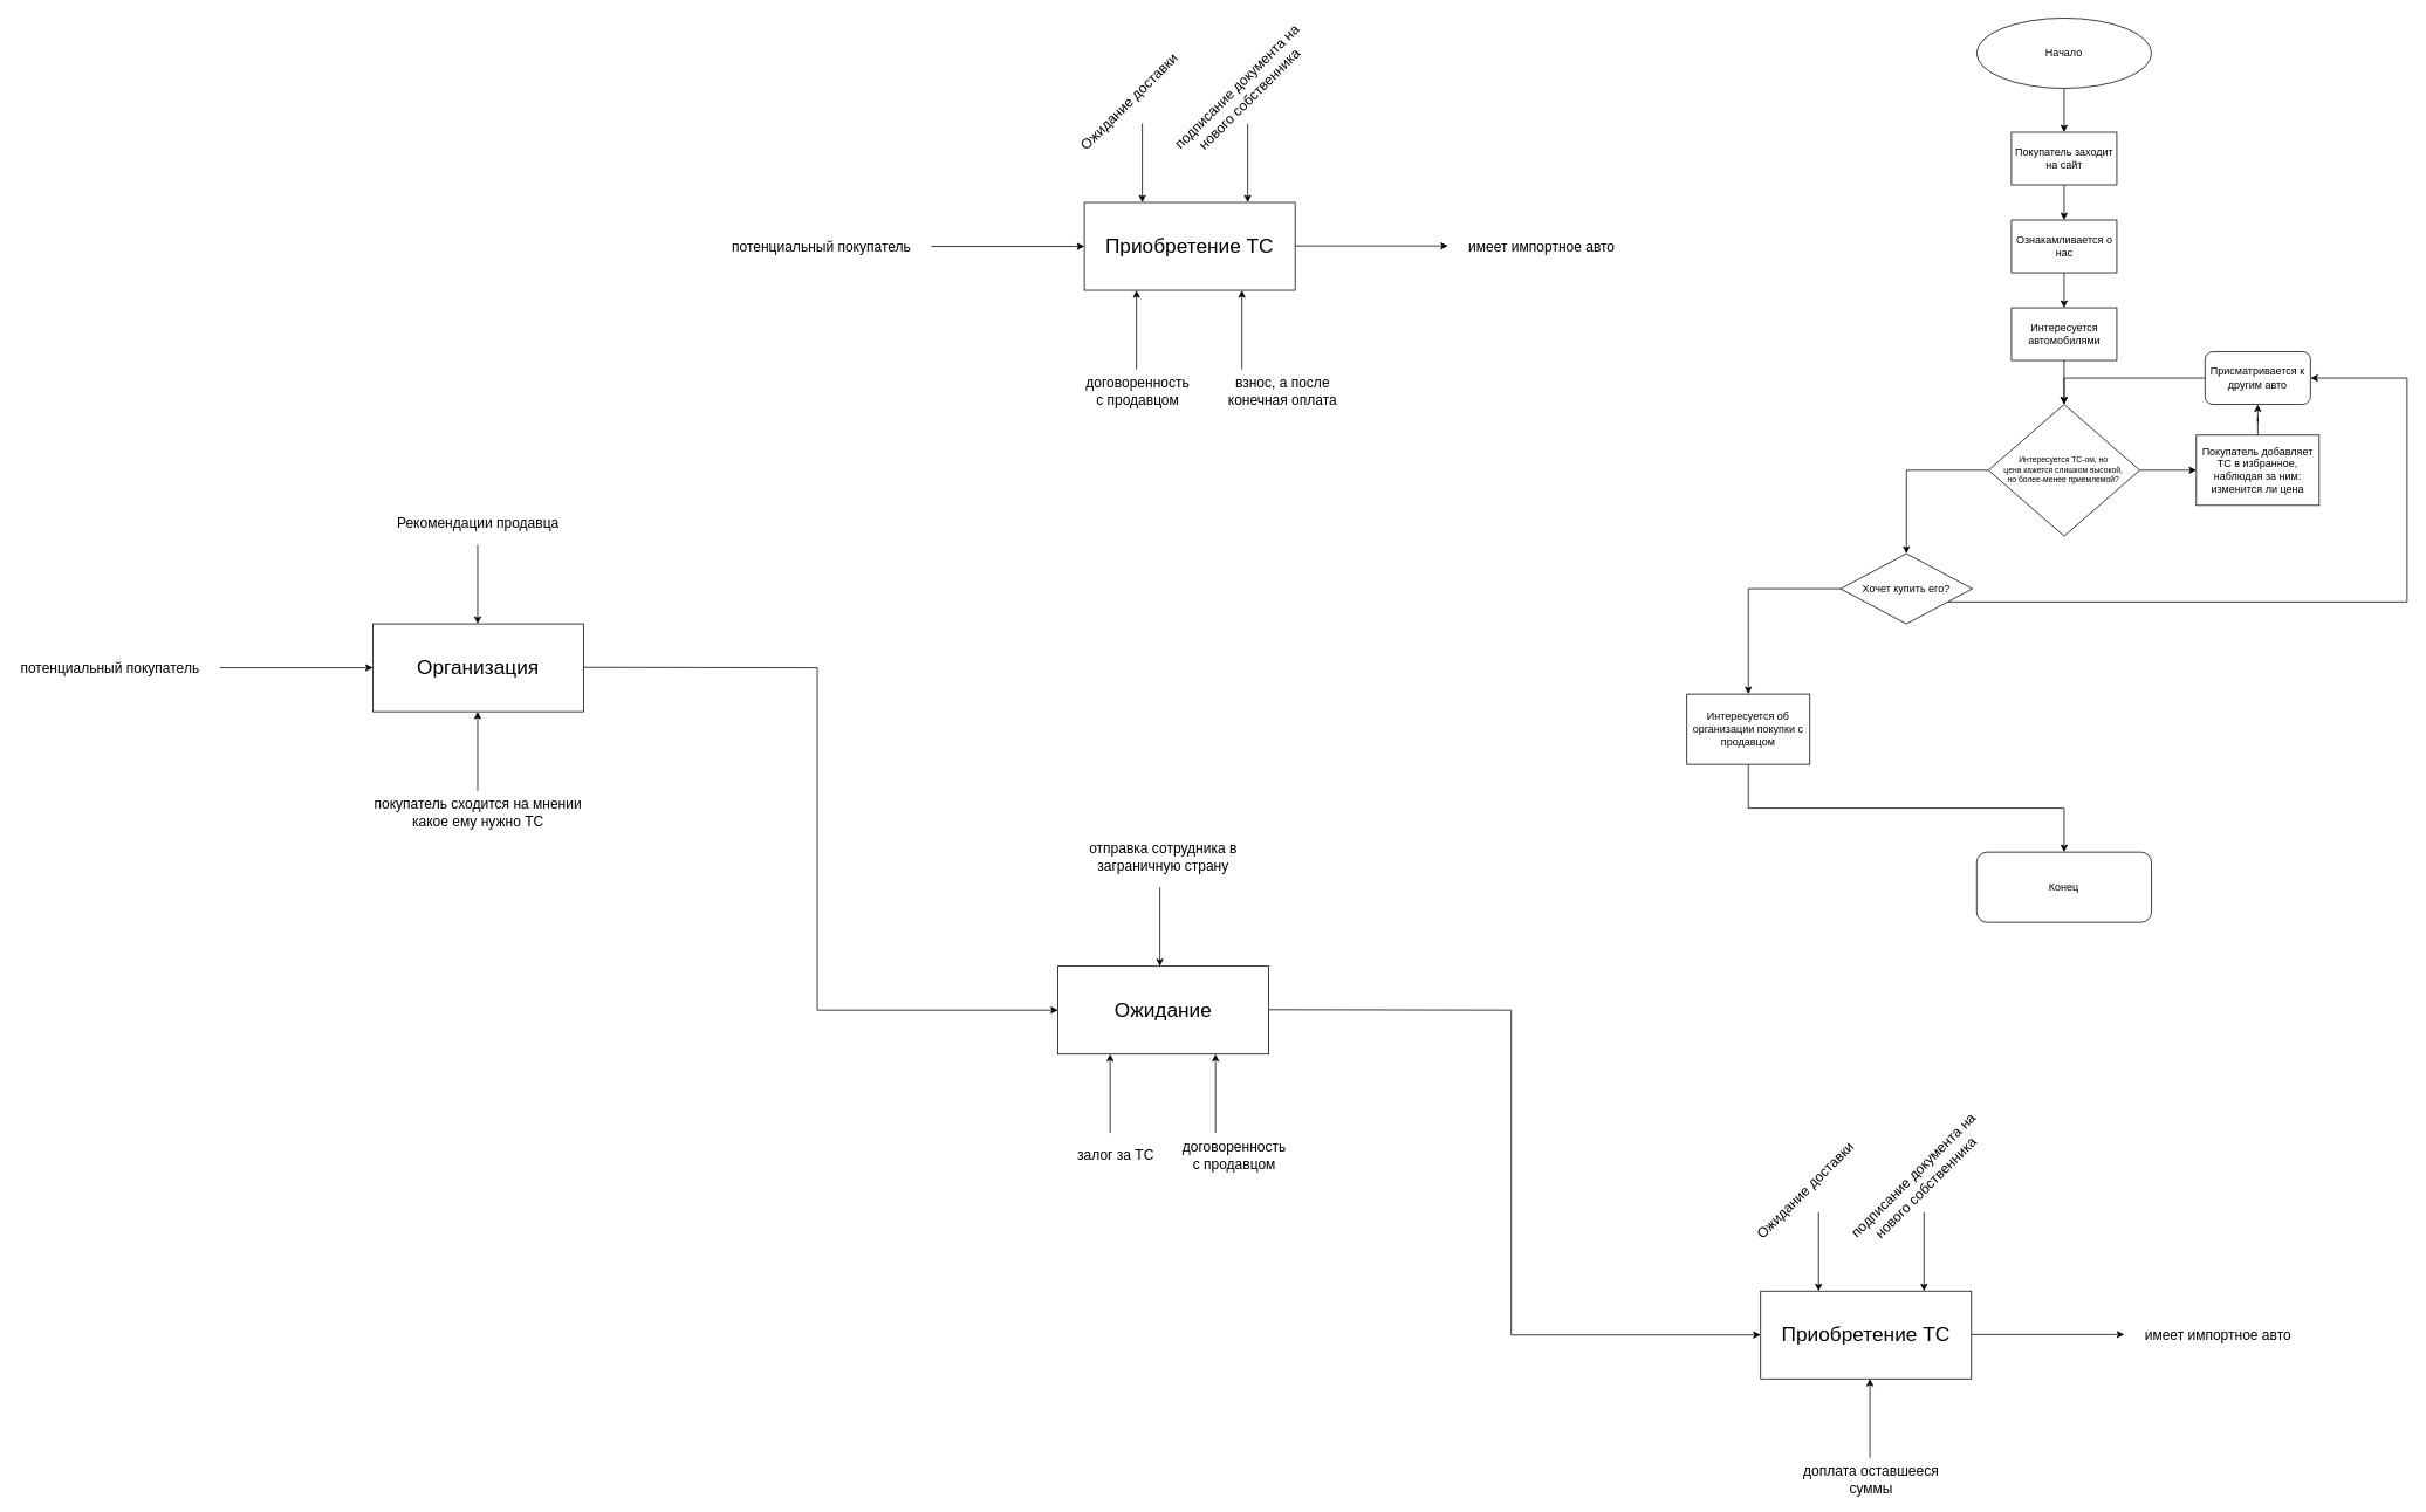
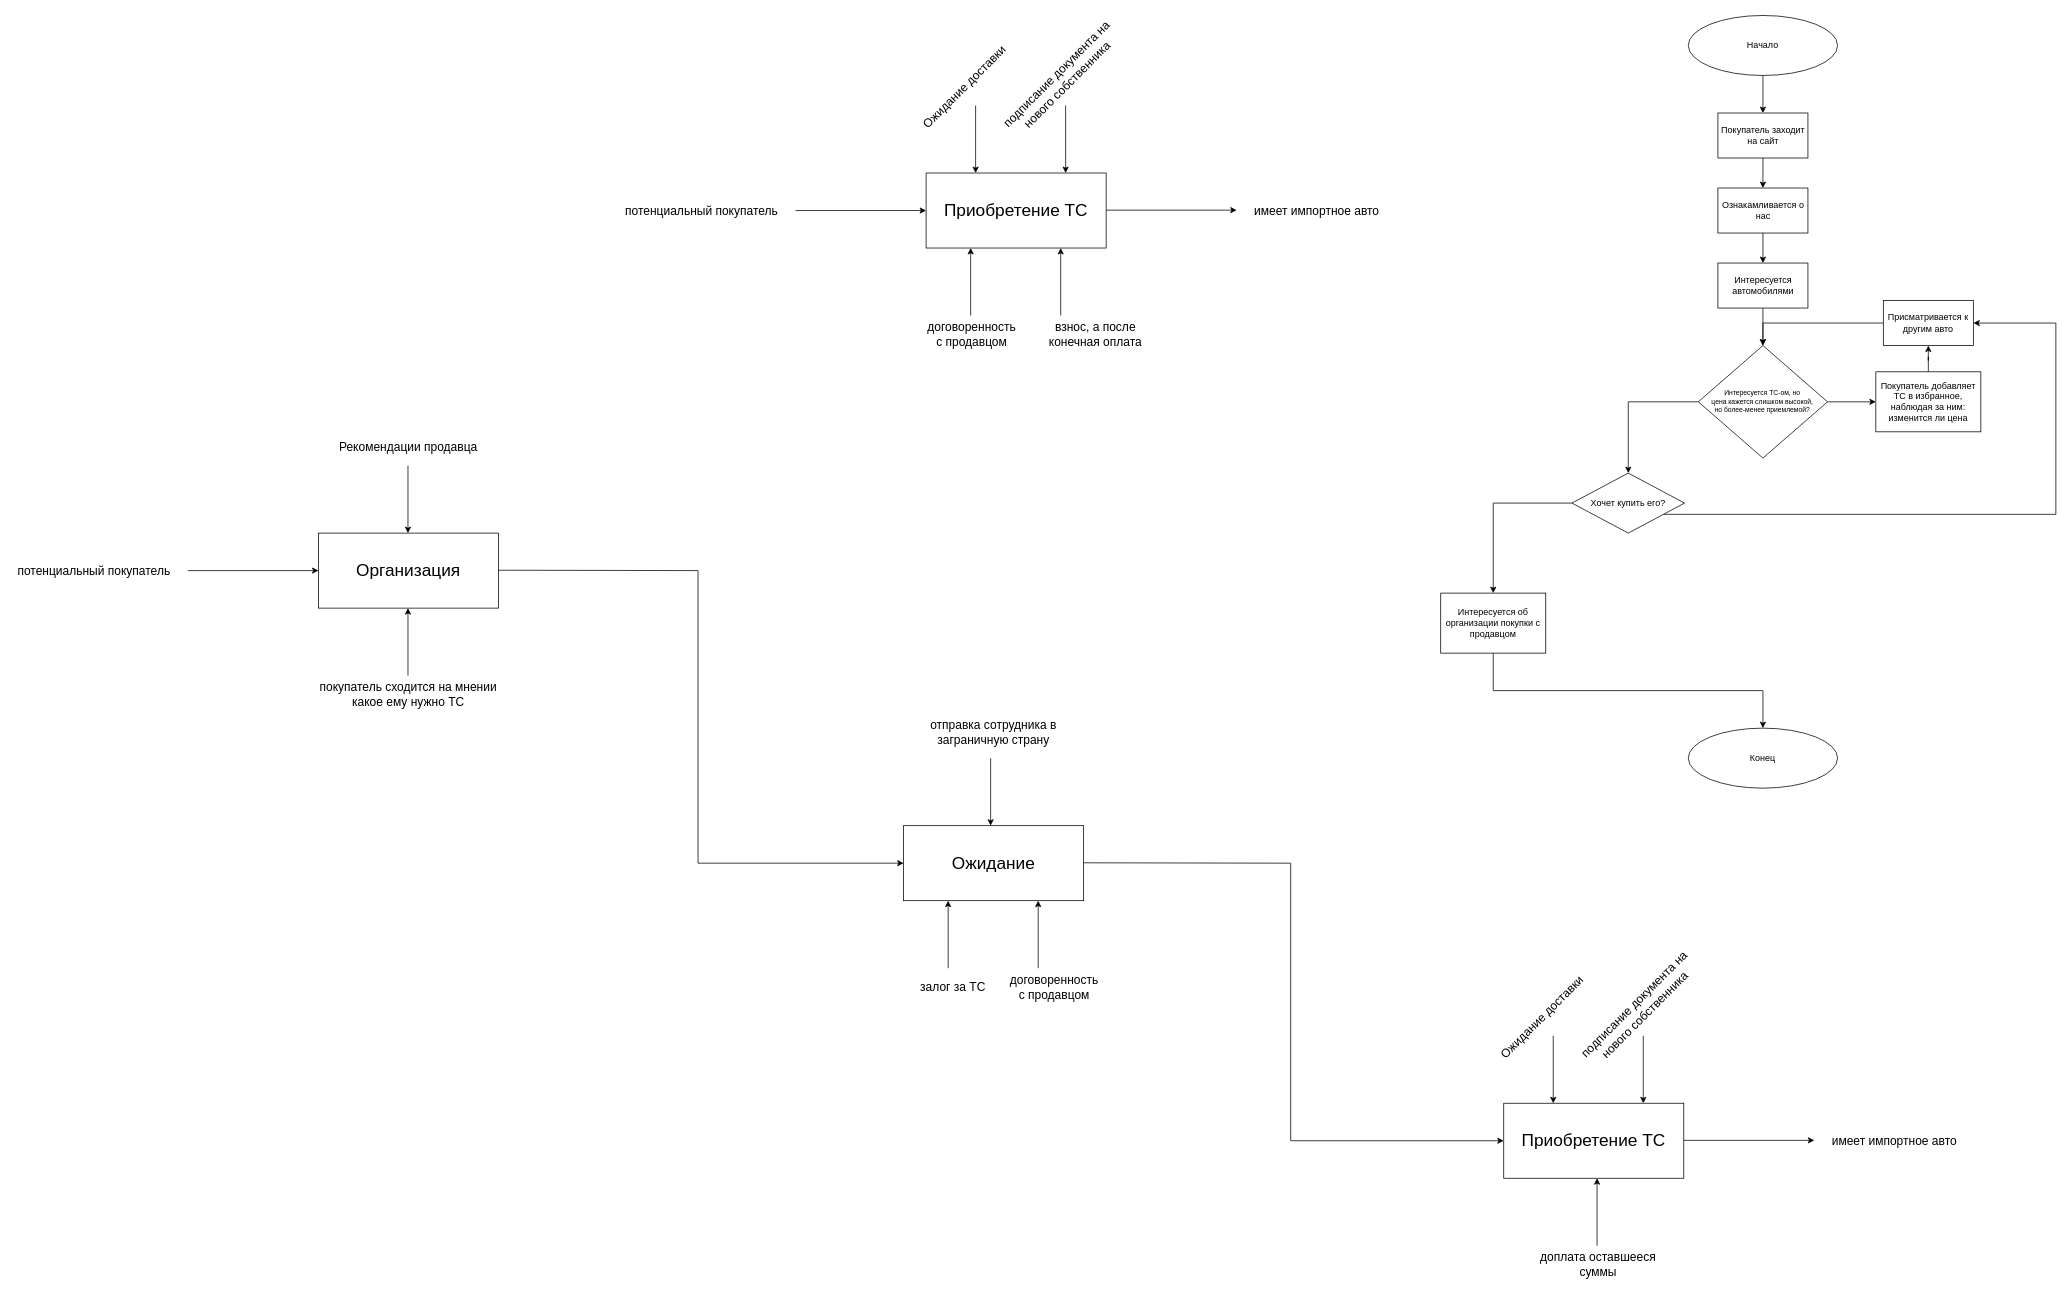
  <mxCell id="0" />
  <mxCell id="1" parent="0" />
  <mxCell id="2" value="Приобретение ТС" style="rounded=0;whiteSpace=wrap;html=1;fontSize=23;" parent="1" vertex="1"><mxGeometry x="1234" y="230" width="240" height="100" as="geometry" /></mxCell>
  <mxCell id="3" value="" style="endArrow=classic;html=1;rounded=0;entryX=0;entryY=0.5;entryDx=0;entryDy=0;" parent="1" target="2" edge="1"><mxGeometry width="50" height="50" relative="1" as="geometry"><mxPoint x="1060" y="280" as="sourcePoint" /><mxPoint x="1110" y="255" as="targetPoint" /></mxGeometry></mxCell>
  <mxCell id="4" value="" style="endArrow=classic;html=1;rounded=0;entryX=0;entryY=0.5;entryDx=0;entryDy=0;" parent="1" edge="1"><mxGeometry width="50" height="50" relative="1" as="geometry"><mxPoint x="1474" y="279.5" as="sourcePoint" /><mxPoint x="1648" y="279.5" as="targetPoint" /></mxGeometry></mxCell>
  <mxCell id="5" value="" style="endArrow=classic;html=1;rounded=0;" parent="1" edge="1"><mxGeometry width="50" height="50" relative="1" as="geometry"><mxPoint x="1300" y="140" as="sourcePoint" /><mxPoint x="1300" y="230" as="targetPoint" /></mxGeometry></mxCell>
  <mxCell id="6" value="" style="endArrow=classic;html=1;rounded=0;" parent="1" edge="1"><mxGeometry width="50" height="50" relative="1" as="geometry"><mxPoint x="1420" y="140" as="sourcePoint" /><mxPoint x="1420" y="230" as="targetPoint" /></mxGeometry></mxCell>
  <mxCell id="7" value="" style="endArrow=classic;html=1;rounded=0;" parent="1" edge="1"><mxGeometry width="50" height="50" relative="1" as="geometry"><mxPoint x="1293.41" y="420" as="sourcePoint" /><mxPoint x="1293.41" y="330" as="targetPoint" /></mxGeometry></mxCell>
  <mxCell id="8" value="" style="endArrow=classic;html=1;rounded=0;" parent="1" edge="1"><mxGeometry width="50" height="50" relative="1" as="geometry"><mxPoint x="1413.41" y="420" as="sourcePoint" /><mxPoint x="1413.41" y="330" as="targetPoint" /></mxGeometry></mxCell>
  <mxCell id="9" value="Ожидание доставки" style="text;html=1;align=center;verticalAlign=middle;whiteSpace=wrap;rounded=0;fontSize=16;rotation=-45;" parent="1" vertex="1"><mxGeometry x="1180" y="100" width="210" height="30" as="geometry" /></mxCell>
  <mxCell id="10" value="подписание документа на нового собственника" style="text;html=1;align=center;verticalAlign=middle;whiteSpace=wrap;rounded=0;fontSize=16;rotation=-45;" parent="1" vertex="1"><mxGeometry x="1310" y="90" width="210" height="30" as="geometry" /></mxCell>
  <mxCell id="11" value="потенциальный покупатель" style="text;html=1;align=center;verticalAlign=middle;whiteSpace=wrap;rounded=0;fontSize=16;" parent="1" vertex="1"><mxGeometry x="830" y="265" width="210" height="30" as="geometry" /></mxCell>
  <mxCell id="12" value="договоренность с продавцом" style="text;html=1;align=center;verticalAlign=middle;whiteSpace=wrap;rounded=0;fontSize=16;" parent="1" vertex="1"><mxGeometry x="1230" y="430" width="130" height="30" as="geometry" /></mxCell>
  <mxCell id="13" value="взнос, а после конечная оплата" style="text;html=1;align=center;verticalAlign=middle;whiteSpace=wrap;rounded=0;fontSize=16;" parent="1" vertex="1"><mxGeometry x="1380" y="430" width="160" height="30" as="geometry" /></mxCell>
  <mxCell id="14" value="имеет импортное авто" style="text;html=1;align=center;verticalAlign=middle;whiteSpace=wrap;rounded=0;fontSize=16;" parent="1" vertex="1"><mxGeometry x="1650" y="265" width="210" height="30" as="geometry" /></mxCell>
  <mxCell id="15" value="Ожидание" style="rounded=0;whiteSpace=wrap;html=1;fontSize=23;" vertex="1" parent="1"><mxGeometry x="1204" y="1100" width="240" height="100" as="geometry" /></mxCell>
  <mxCell id="16" value="" style="endArrow=classic;html=1;rounded=0;entryX=0;entryY=0.5;entryDx=0;entryDy=0;" edge="1" parent="1" target="29"><mxGeometry width="50" height="50" relative="1" as="geometry"><mxPoint x="1444" y="1149.5" as="sourcePoint" /><mxPoint x="1618" y="1149.5" as="targetPoint" /><Array as="points"><mxPoint x="1720" y="1150" /><mxPoint x="1720" y="1520" /></Array></mxGeometry></mxCell>
  <mxCell id="17" value="" style="endArrow=classic;html=1;rounded=0;" edge="1" parent="1"><mxGeometry width="50" height="50" relative="1" as="geometry"><mxPoint x="1320" y="1010" as="sourcePoint" /><mxPoint x="1320" y="1100" as="targetPoint" /></mxGeometry></mxCell>
  <mxCell id="18" value="" style="endArrow=classic;html=1;rounded=0;" edge="1" parent="1"><mxGeometry width="50" height="50" relative="1" as="geometry"><mxPoint x="1263.41" y="1290" as="sourcePoint" /><mxPoint x="1263.41" y="1200" as="targetPoint" /></mxGeometry></mxCell>
  <mxCell id="19" value="" style="endArrow=classic;html=1;rounded=0;" edge="1" parent="1"><mxGeometry width="50" height="50" relative="1" as="geometry"><mxPoint x="1383.41" y="1290" as="sourcePoint" /><mxPoint x="1383.41" y="1200" as="targetPoint" /></mxGeometry></mxCell>
  <mxCell id="20" value="Организация" style="rounded=0;whiteSpace=wrap;html=1;fontSize=23;" vertex="1" parent="1"><mxGeometry x="424" y="710" width="240" height="100" as="geometry" /></mxCell>
  <mxCell id="21" value="" style="endArrow=classic;html=1;rounded=0;entryX=0;entryY=0.5;entryDx=0;entryDy=0;" edge="1" target="20" parent="1"><mxGeometry width="50" height="50" relative="1" as="geometry"><mxPoint x="250" y="760" as="sourcePoint" /><mxPoint x="300" y="735" as="targetPoint" /></mxGeometry></mxCell>
  <mxCell id="22" value="" style="endArrow=classic;html=1;rounded=0;entryX=0;entryY=0.5;entryDx=0;entryDy=0;" edge="1" parent="1" target="15"><mxGeometry width="50" height="50" relative="1" as="geometry"><mxPoint x="664" y="759.5" as="sourcePoint" /><mxPoint x="838" y="759.5" as="targetPoint" /><Array as="points"><mxPoint x="930" y="760" /><mxPoint x="930" y="1150" /></Array></mxGeometry></mxCell>
  <mxCell id="23" value="" style="endArrow=classic;html=1;rounded=0;" edge="1" parent="1"><mxGeometry width="50" height="50" relative="1" as="geometry"><mxPoint x="543.33" y="620" as="sourcePoint" /><mxPoint x="543.33" y="710" as="targetPoint" /></mxGeometry></mxCell>
  <mxCell id="24" value="" style="endArrow=classic;html=1;rounded=0;" edge="1" parent="1"><mxGeometry width="50" height="50" relative="1" as="geometry"><mxPoint x="543.33" y="900" as="sourcePoint" /><mxPoint x="543.33" y="810" as="targetPoint" /></mxGeometry></mxCell>
  <mxCell id="25" value="покупатель сходится на мнении какое ему нужно ТС" style="text;html=1;align=center;verticalAlign=middle;whiteSpace=wrap;rounded=0;fontSize=16;rotation=0;" vertex="1" parent="1"><mxGeometry x="404" y="910" width="280" height="30" as="geometry" /></mxCell>
  <mxCell id="26" value="потенциальный покупатель" style="text;html=1;align=center;verticalAlign=middle;whiteSpace=wrap;rounded=0;fontSize=16;" vertex="1" parent="1"><mxGeometry x="20" y="745" width="210" height="30" as="geometry" /></mxCell>
  <mxCell id="27" value="договоренность с продавцом" style="text;html=1;align=center;verticalAlign=middle;whiteSpace=wrap;rounded=0;fontSize=16;" vertex="1" parent="1"><mxGeometry x="1340" y="1300" width="130" height="30" as="geometry" /></mxCell>
  <mxCell id="28" value="залог за ТС" style="text;html=1;align=center;verticalAlign=middle;whiteSpace=wrap;rounded=0;fontSize=16;" vertex="1" parent="1"><mxGeometry x="1190" y="1300" width="160" height="30" as="geometry" /></mxCell>
  <mxCell id="29" value="Приобретение ТС" style="rounded=0;whiteSpace=wrap;html=1;fontSize=23;" vertex="1" parent="1"><mxGeometry x="2004" y="1470" width="240" height="100" as="geometry" /></mxCell>
  <mxCell id="30" value="" style="endArrow=classic;html=1;rounded=0;entryX=0;entryY=0.5;entryDx=0;entryDy=0;" edge="1" parent="1"><mxGeometry width="50" height="50" relative="1" as="geometry"><mxPoint x="2244" y="1519.5" as="sourcePoint" /><mxPoint x="2418" y="1519.5" as="targetPoint" /></mxGeometry></mxCell>
  <mxCell id="31" value="" style="endArrow=classic;html=1;rounded=0;" edge="1" parent="1"><mxGeometry width="50" height="50" relative="1" as="geometry"><mxPoint x="2070" y="1380" as="sourcePoint" /><mxPoint x="2070" y="1470" as="targetPoint" /></mxGeometry></mxCell>
  <mxCell id="32" value="" style="endArrow=classic;html=1;rounded=0;" edge="1" parent="1"><mxGeometry width="50" height="50" relative="1" as="geometry"><mxPoint x="2190" y="1380" as="sourcePoint" /><mxPoint x="2190" y="1470" as="targetPoint" /></mxGeometry></mxCell>
  <mxCell id="33" value="" style="endArrow=classic;html=1;rounded=0;" edge="1" parent="1"><mxGeometry width="50" height="50" relative="1" as="geometry"><mxPoint x="2128.41" y="1660" as="sourcePoint" /><mxPoint x="2128.41" y="1570" as="targetPoint" /></mxGeometry></mxCell>
  <mxCell id="34" value="Ожидание доставки" style="text;html=1;align=center;verticalAlign=middle;whiteSpace=wrap;rounded=0;fontSize=16;rotation=-45;" vertex="1" parent="1"><mxGeometry x="1950" y="1340" width="210" height="30" as="geometry" /></mxCell>
  <mxCell id="35" value="подписание документа на нового собственника" style="text;html=1;align=center;verticalAlign=middle;whiteSpace=wrap;rounded=0;fontSize=16;rotation=-45;" vertex="1" parent="1"><mxGeometry x="2080" y="1330" width="210" height="30" as="geometry" /></mxCell>
  <mxCell id="36" value="доплата оставшееся суммы" style="text;html=1;align=center;verticalAlign=middle;whiteSpace=wrap;rounded=0;fontSize=16;" vertex="1" parent="1"><mxGeometry x="2050" y="1670" width="160" height="30" as="geometry" /></mxCell>
  <mxCell id="37" value="имеет импортное авто" style="text;html=1;align=center;verticalAlign=middle;whiteSpace=wrap;rounded=0;fontSize=16;" vertex="1" parent="1"><mxGeometry x="2420" y="1505" width="210" height="30" as="geometry" /></mxCell>
  <mxCell id="38" value="отправка сотрудника в заграничную страну" style="text;html=1;align=center;verticalAlign=middle;whiteSpace=wrap;rounded=0;fontSize=16;rotation=0;" vertex="1" parent="1"><mxGeometry x="1219" y="960" width="210" height="30" as="geometry" /></mxCell>
  <mxCell id="39" value="Рекомендации продавца" style="text;html=1;align=center;verticalAlign=middle;whiteSpace=wrap;rounded=0;fontSize=16;rotation=0;" vertex="1" parent="1"><mxGeometry x="404" y="580" width="280" height="30" as="geometry" /></mxCell>
  <mxCell id="40" style="edgeStyle=orthogonalEdgeStyle;rounded=0;orthogonalLoop=1;jettySize=auto;html=1;entryX=0.5;entryY=0;entryDx=0;entryDy=0;" edge="1" parent="1" source="41" target="44"><mxGeometry relative="1" as="geometry" /></mxCell>
  <mxCell id="41" value="Начало" style="ellipse;whiteSpace=wrap;html=1;" vertex="1" parent="1"><mxGeometry x="2250" y="20" width="199" height="80" as="geometry" /></mxCell>
- <mxCell id="42" value="Конец" style="whiteSpace=wrap;html=1;rounded=1;" vertex="1" parent="1"><mxGeometry x="2250" y="970" width="199" height="80" as="geometry" /></mxCell>
+ <mxCell id="42" value="Конец" style="ellipse;whiteSpace=wrap;html=1;" vertex="1" parent="1"><mxGeometry x="2250" y="970" width="199" height="80" as="geometry" /></mxCell>
  <mxCell id="43" style="edgeStyle=orthogonalEdgeStyle;rounded=0;orthogonalLoop=1;jettySize=auto;html=1;entryX=0.5;entryY=0;entryDx=0;entryDy=0;" edge="1" parent="1" source="44" target="46"><mxGeometry relative="1" as="geometry" /></mxCell>
  <mxCell id="44" value="Покупатель заходит на сайт" style="rounded=0;whiteSpace=wrap;html=1;" vertex="1" parent="1"><mxGeometry x="2289.5" y="150" width="120" height="60" as="geometry" /></mxCell>
  <mxCell id="45" style="edgeStyle=orthogonalEdgeStyle;rounded=0;orthogonalLoop=1;jettySize=auto;html=1;entryX=0.5;entryY=0;entryDx=0;entryDy=0;" edge="1" parent="1" source="46" target="48"><mxGeometry relative="1" as="geometry" /></mxCell>
  <mxCell id="46" value="Ознакамливается о нас" style="rounded=0;whiteSpace=wrap;html=1;" vertex="1" parent="1"><mxGeometry x="2289.5" y="250" width="120" height="60" as="geometry" /></mxCell>
  <mxCell id="47" style="edgeStyle=orthogonalEdgeStyle;rounded=0;orthogonalLoop=1;jettySize=auto;html=1;entryX=0.5;entryY=0;entryDx=0;entryDy=0;" edge="1" parent="1" source="48" target="51"><mxGeometry relative="1" as="geometry" /></mxCell>
  <mxCell id="48" value="Интересуется автомобилями" style="rounded=0;whiteSpace=wrap;html=1;" vertex="1" parent="1"><mxGeometry x="2289.5" y="350" width="120" height="60" as="geometry" /></mxCell>
  <mxCell id="49" style="edgeStyle=orthogonalEdgeStyle;rounded=0;orthogonalLoop=1;jettySize=auto;html=1;entryX=0.5;entryY=0;entryDx=0;entryDy=0;" edge="1" parent="1" source="51" target="58"><mxGeometry relative="1" as="geometry" /></mxCell>
  <mxCell id="50" style="edgeStyle=orthogonalEdgeStyle;rounded=0;orthogonalLoop=1;jettySize=auto;html=1;entryX=0;entryY=0.5;entryDx=0;entryDy=0;" edge="1" parent="1" source="51" target="53"><mxGeometry relative="1" as="geometry" /></mxCell>
  <mxCell id="51" value="Интересуется ТС-ом, но&lt;div&gt;&amp;nbsp;цена кажется слишком высокой,&amp;nbsp;&lt;/div&gt;&lt;div&gt;но более-менее приемлемой?&lt;/div&gt;" style="rhombus;whiteSpace=wrap;html=1;fontSize=9;" vertex="1" parent="1"><mxGeometry x="2263.37" y="460" width="172.25" height="150" as="geometry" /></mxCell>
  <mxCell id="52" style="edgeStyle=orthogonalEdgeStyle;rounded=0;orthogonalLoop=1;jettySize=auto;html=1;entryX=0.5;entryY=1;entryDx=0;entryDy=0;" edge="1" parent="1" source="53" target="60"><mxGeometry relative="1" as="geometry" /></mxCell>
  <mxCell id="53" value="Покупатель добавляет ТС в избранное, наблюдая за ним: изменится ли цена" style="rounded=0;whiteSpace=wrap;html=1;" vertex="1" parent="1"><mxGeometry x="2500" y="495" width="140" height="80" as="geometry" /></mxCell>
  <mxCell id="54" style="edgeStyle=orthogonalEdgeStyle;rounded=0;orthogonalLoop=1;jettySize=auto;html=1;entryX=0.5;entryY=0;entryDx=0;entryDy=0;" edge="1" parent="1" source="55" target="42"><mxGeometry relative="1" as="geometry"><Array as="points"><mxPoint x="1990" y="920" /><mxPoint x="2350" y="920" /></Array></mxGeometry></mxCell>
  <mxCell id="55" value="Интересуется об организации покупки с продавцом" style="rounded=0;whiteSpace=wrap;html=1;" vertex="1" parent="1"><mxGeometry x="1920" y="790" width="140" height="80" as="geometry" /></mxCell>
  <mxCell id="56" style="edgeStyle=orthogonalEdgeStyle;rounded=0;orthogonalLoop=1;jettySize=auto;html=1;entryX=1;entryY=0.5;entryDx=0;entryDy=0;" edge="1" parent="1" source="58" target="60"><mxGeometry relative="1" as="geometry"><Array as="points"><mxPoint x="2740" y="685" /><mxPoint x="2740" y="430" /></Array></mxGeometry></mxCell>
  <mxCell id="57" style="edgeStyle=orthogonalEdgeStyle;rounded=0;orthogonalLoop=1;jettySize=auto;html=1;entryX=0.5;entryY=0;entryDx=0;entryDy=0;" edge="1" parent="1" source="58" target="55"><mxGeometry relative="1" as="geometry" /></mxCell>
  <mxCell id="58" value="Хочет купить его?" style="rhombus;whiteSpace=wrap;html=1;" vertex="1" parent="1"><mxGeometry x="2095" y="630" width="150" height="80" as="geometry" /></mxCell>
  <mxCell id="59" style="edgeStyle=orthogonalEdgeStyle;rounded=0;orthogonalLoop=1;jettySize=auto;html=1;entryX=0.5;entryY=0;entryDx=0;entryDy=0;" edge="1" parent="1" source="60" target="51"><mxGeometry relative="1" as="geometry" /></mxCell>
- <mxCell id="60" value="Присматривается к другим авто" style="whiteSpace=wrap;html=1;rounded=1;" vertex="1" parent="1"><mxGeometry x="2510" y="400" width="120" height="60" as="geometry" /></mxCell>
+ <mxCell id="60" value="Присматривается к другим авто" style="rounded=0;whiteSpace=wrap;html=1;" vertex="1" parent="1"><mxGeometry x="2510" y="400" width="120" height="60" as="geometry" /></mxCell>
